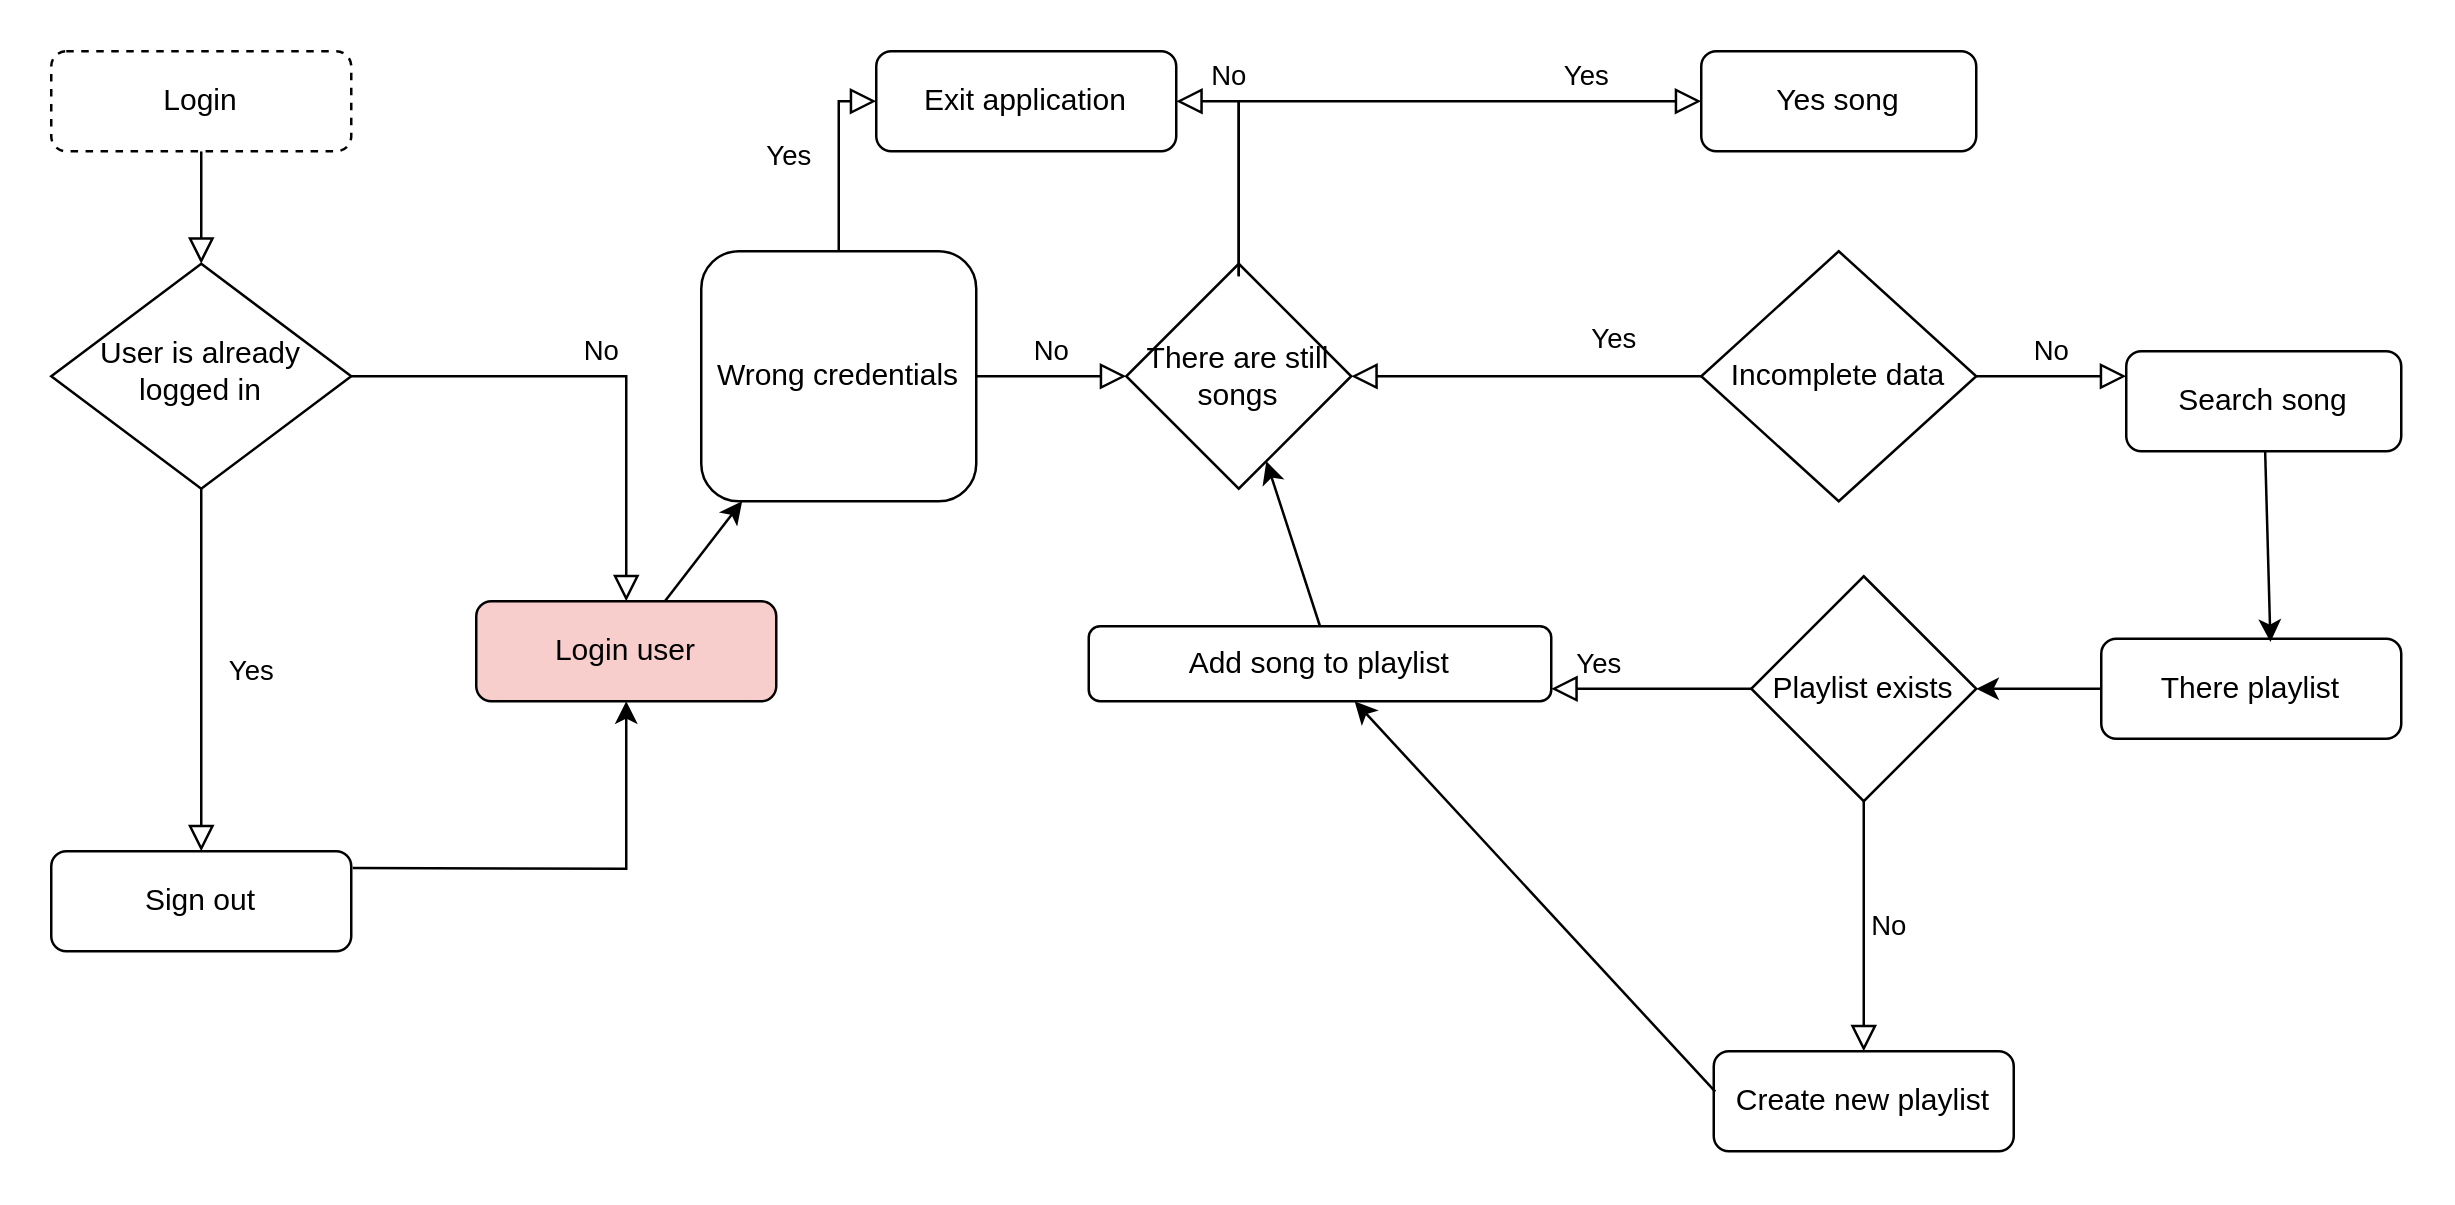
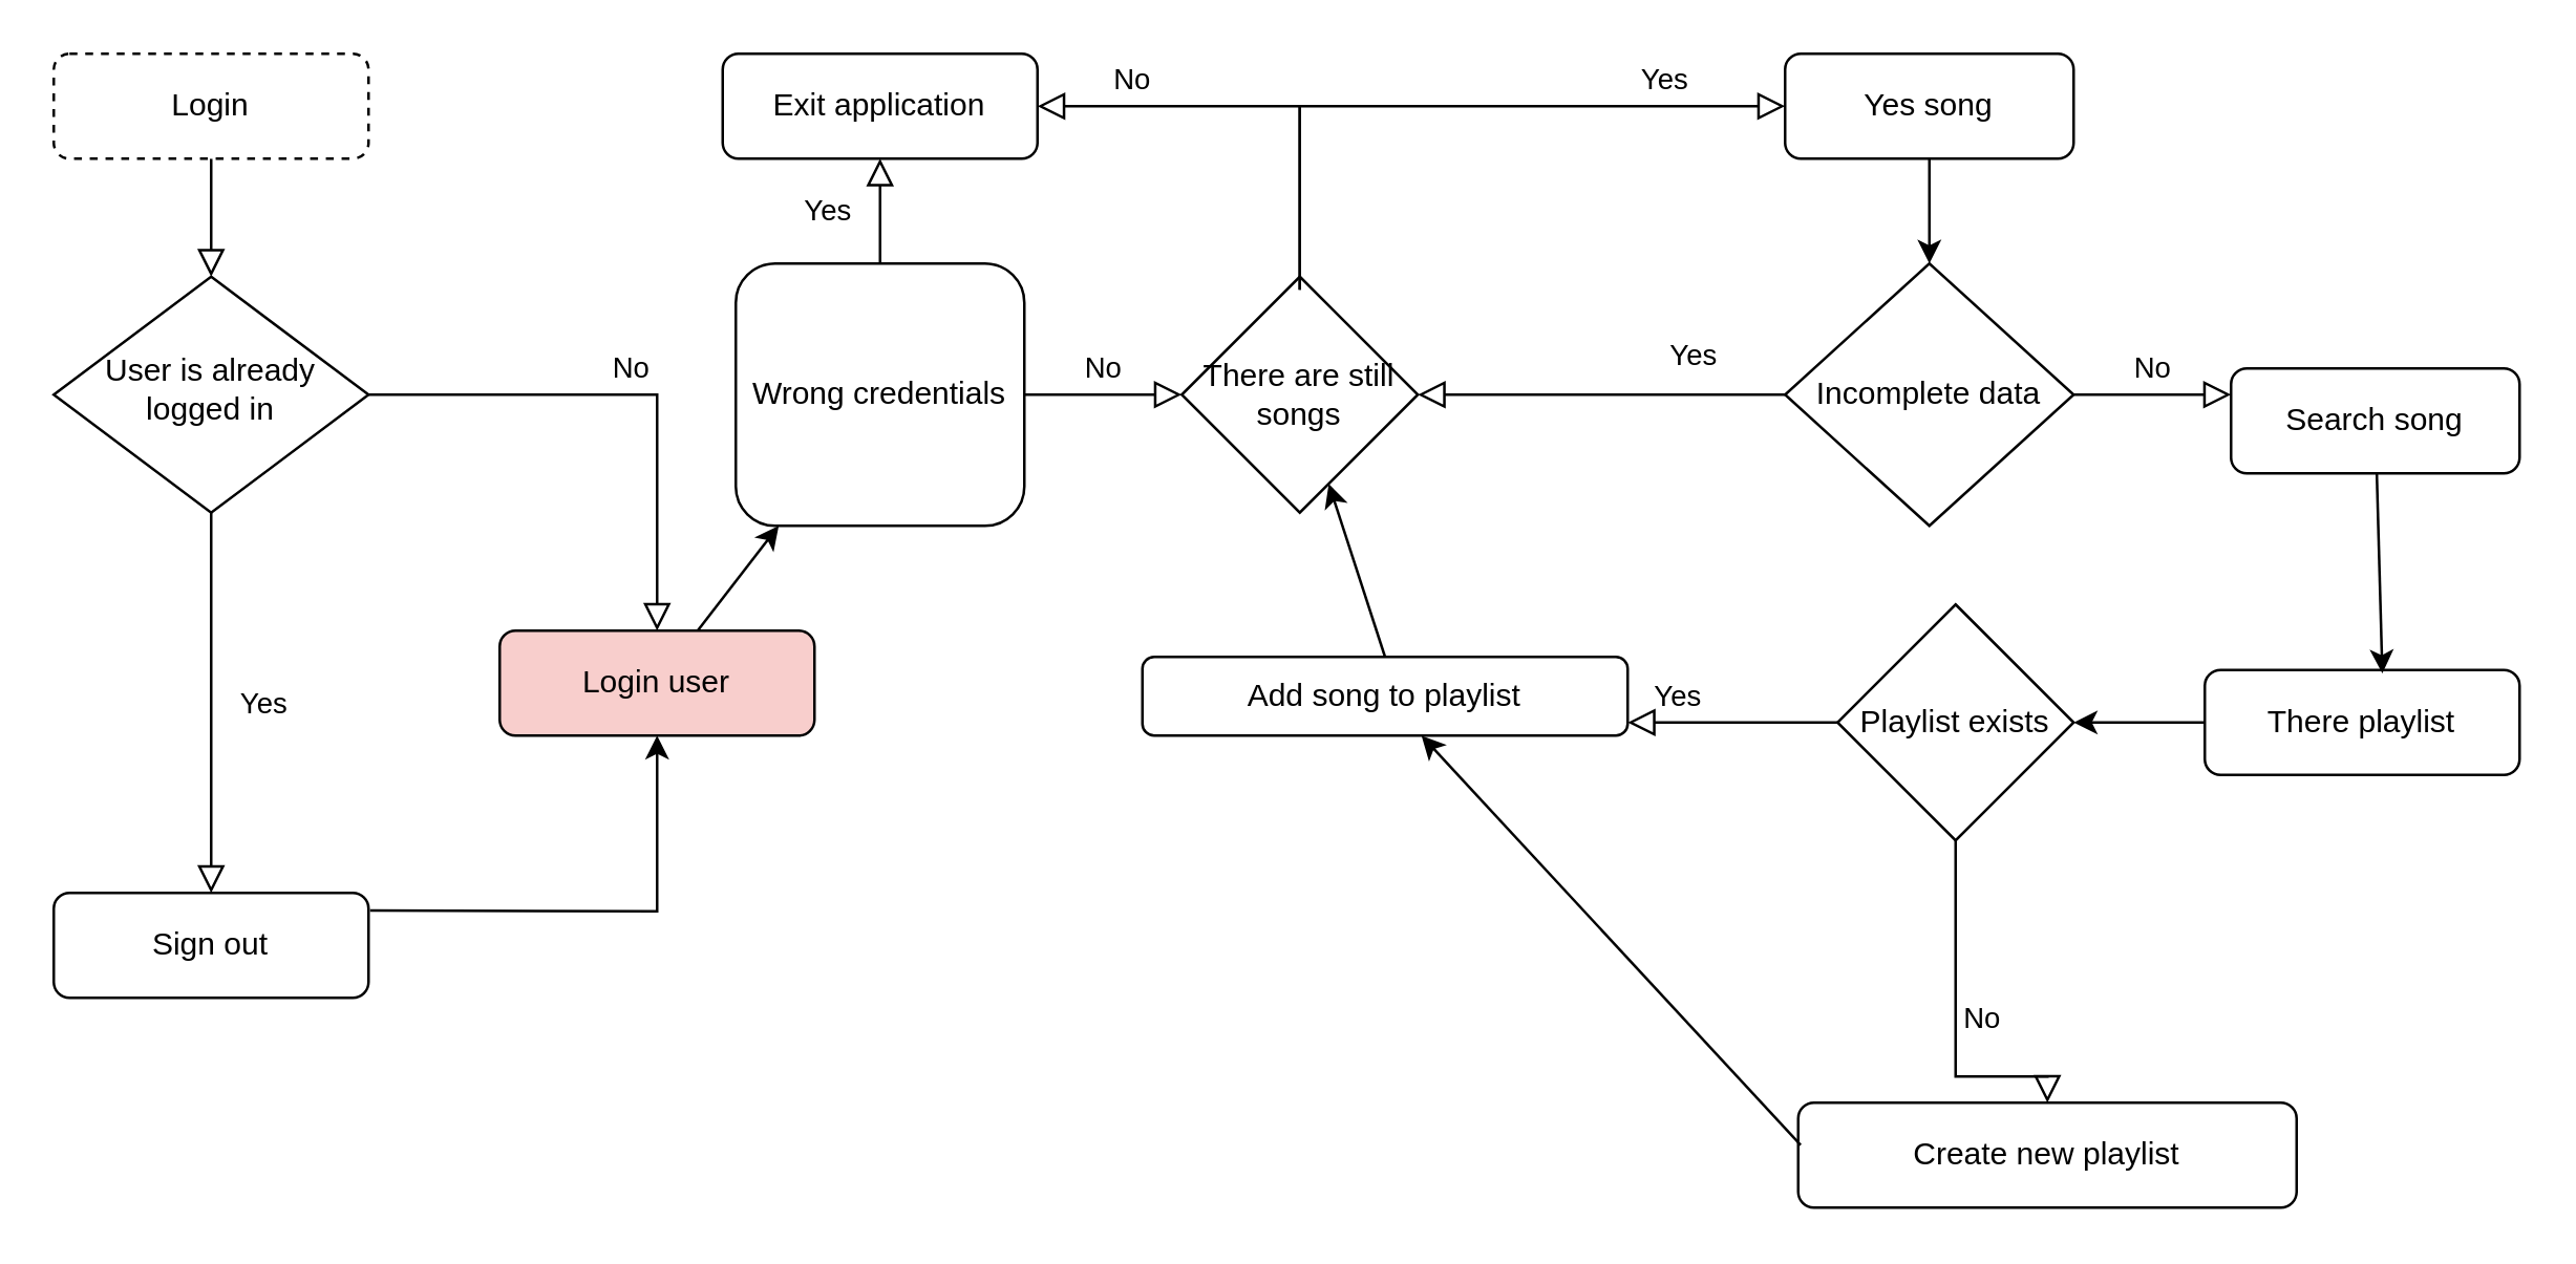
  <mxCell id="0" />
  <mxCell id="1" parent="0" />
  <mxCell id="2" value="" style="rounded=0;html=1;jettySize=auto;orthogonalLoop=1;fontSize=11;endArrow=block;endFill=0;endSize=8;strokeWidth=1;shadow=0;labelBackgroundColor=none;edgeStyle=orthogonalEdgeStyle;" parent="1" source="3" target="6" edge="1"><mxGeometry relative="1" as="geometry" /></mxCell>
  <mxCell id="3" value="Login" style="rounded=1;whiteSpace=wrap;html=1;fontSize=12;glass=0;strokeWidth=1;shadow=0;dashed=1;" parent="1" vertex="1"><mxGeometry x="20" y="20" width="120" height="40" as="geometry" /></mxCell>
  <mxCell id="4" value="Yes" style="rounded=0;html=1;jettySize=auto;orthogonalLoop=1;fontSize=11;endArrow=block;endFill=0;endSize=8;strokeWidth=1;shadow=0;labelBackgroundColor=none;edgeStyle=orthogonalEdgeStyle;entryX=0.5;entryY=0;entryDx=0;entryDy=0;" parent="1" source="6" target="8" edge="1"><mxGeometry y="20" relative="1" as="geometry"><mxPoint as="offset" /></mxGeometry></mxCell>
  <mxCell id="5" value="No" style="edgeStyle=orthogonalEdgeStyle;rounded=0;html=1;jettySize=auto;orthogonalLoop=1;fontSize=11;endArrow=block;endFill=0;endSize=8;strokeWidth=1;shadow=0;labelBackgroundColor=none;" parent="1" source="6" target="7" edge="1"><mxGeometry y="10" relative="1" as="geometry"><mxPoint as="offset" /><Array as="points"><mxPoint x="250" y="150" /></Array></mxGeometry></mxCell>
  <mxCell id="6" value="User is already logged in" style="rhombus;whiteSpace=wrap;html=1;shadow=0;fontFamily=Helvetica;fontSize=12;align=center;strokeWidth=1;spacing=6;spacingTop=-4;" parent="1" vertex="1"><mxGeometry x="20" y="105" width="120" height="90" as="geometry" /></mxCell>
  <mxCell id="7" value="Login user" style="rounded=1;whiteSpace=wrap;html=1;fontSize=12;glass=0;strokeWidth=1;shadow=0;fillColor=#f8cecc;" parent="1" vertex="1"><mxGeometry x="190" y="240" width="120" height="40" as="geometry" /></mxCell>
  <mxCell id="8" value="Sign out" style="rounded=1;whiteSpace=wrap;html=1;fontSize=12;glass=0;strokeWidth=1;shadow=0;" vertex="1" parent="1"><mxGeometry x="20" y="340" width="120" height="40" as="geometry" /></mxCell>
  <mxCell id="9" value="" style="endArrow=classic;html=1;rounded=0;exitX=1.005;exitY=0.168;exitDx=0;exitDy=0;exitPerimeter=0;entryX=0.5;entryY=1;entryDx=0;entryDy=0;" edge="1" parent="1" source="8" target="7"><mxGeometry width="50" height="50" relative="1" as="geometry"><mxPoint x="210" y="300" as="sourcePoint" /><mxPoint x="260" y="250" as="targetPoint" /><Array as="points"><mxPoint x="250" y="347" /></Array></mxGeometry></mxCell>
  <mxCell id="10" value="Search song" style="rounded=1;whiteSpace=wrap;html=1;" vertex="1" parent="1"><mxGeometry x="850" y="140" width="110" height="40" as="geometry" /></mxCell>
  <mxCell id="11" value="Wrong credentials" style="whiteSpace=wrap;html=1;rounded=1;" vertex="1" parent="1"><mxGeometry x="280" y="100" width="110" height="100" as="geometry" /></mxCell>
  <mxCell id="12" value="No" style="edgeStyle=orthogonalEdgeStyle;rounded=0;html=1;jettySize=auto;orthogonalLoop=1;fontSize=11;endArrow=block;endFill=0;endSize=8;strokeWidth=1;shadow=0;labelBackgroundColor=none;entryX=0;entryY=0.5;entryDx=0;entryDy=0;" edge="1" parent="1" source="11" target="31"><mxGeometry y="10" relative="1" as="geometry"><mxPoint as="offset" /><mxPoint x="400" y="179.97" as="sourcePoint" /><mxPoint x="470" y="160.029" as="targetPoint" /><Array as="points"><mxPoint x="450" y="150" /></Array></mxGeometry></mxCell>
  <mxCell id="13" value="" style="endArrow=classic;html=1;rounded=0;" edge="1" parent="1" source="7" target="11"><mxGeometry width="50" height="50" relative="1" as="geometry"><mxPoint x="330" y="280" as="sourcePoint" /><mxPoint x="380" y="230" as="targetPoint" /></mxGeometry></mxCell>
  <mxCell id="14" value="Incomplete data" style="rhombus;whiteSpace=wrap;html=1;" vertex="1" parent="1"><mxGeometry x="680" y="100" width="110" height="100" as="geometry" /></mxCell>
  <mxCell id="15" value="No" style="edgeStyle=orthogonalEdgeStyle;rounded=0;html=1;jettySize=auto;orthogonalLoop=1;fontSize=11;endArrow=block;endFill=0;endSize=8;strokeWidth=1;shadow=0;labelBackgroundColor=none;exitX=1;exitY=0.5;exitDx=0;exitDy=0;" edge="1" parent="1" source="14" target="10"><mxGeometry y="10" relative="1" as="geometry"><mxPoint as="offset" /><mxPoint x="730" y="150" as="sourcePoint" /><mxPoint x="825" y="240" as="targetPoint" /><Array as="points"><mxPoint x="820" y="150" /><mxPoint x="820" y="150" /></Array></mxGeometry></mxCell>
  <mxCell id="16" value="Yes" style="rounded=0;html=1;jettySize=auto;orthogonalLoop=1;fontSize=11;endArrow=block;endFill=0;endSize=8;strokeWidth=1;shadow=0;labelBackgroundColor=none;edgeStyle=orthogonalEdgeStyle;exitX=0;exitY=0.5;exitDx=0;exitDy=0;entryX=1;entryY=0.5;entryDx=0;entryDy=0;" edge="1" parent="1" source="14" target="31"><mxGeometry x="-0.5" y="-15" relative="1" as="geometry"><mxPoint as="offset" /><mxPoint x="745" y="100" as="sourcePoint" /><mxPoint x="755" y="60" as="targetPoint" /><Array as="points"><mxPoint x="680" y="150" /><mxPoint x="680" y="150" /></Array></mxGeometry></mxCell>
  <mxCell id="17" value="There playlist" style="rounded=1;whiteSpace=wrap;html=1;" vertex="1" parent="1"><mxGeometry x="840" y="255" width="120" height="40" as="geometry" /></mxCell>
  <mxCell id="18" value="" style="endArrow=classic;html=1;rounded=0;entryX=0.564;entryY=0.032;entryDx=0;entryDy=0;entryPerimeter=0;" edge="1" parent="1" source="10" target="17"><mxGeometry width="50" height="50" relative="1" as="geometry"><mxPoint x="780.183" y="280" as="sourcePoint" /><mxPoint x="810" y="250" as="targetPoint" /></mxGeometry></mxCell>
  <mxCell id="19" value="Playlist exists" style="rhombus;whiteSpace=wrap;html=1;" vertex="1" parent="1"><mxGeometry x="700" y="230" width="90" height="90" as="geometry" /></mxCell>
  <mxCell id="20" value="" style="endArrow=classic;html=1;rounded=0;exitX=0;exitY=0.5;exitDx=0;exitDy=0;" edge="1" parent="1" source="17" target="19"><mxGeometry width="50" height="50" relative="1" as="geometry"><mxPoint x="620" y="390" as="sourcePoint" /><mxPoint x="670" y="340" as="targetPoint" /></mxGeometry></mxCell>
  <mxCell id="21" value="Yes" style="rounded=0;html=1;jettySize=auto;orthogonalLoop=1;fontSize=11;endArrow=block;endFill=0;endSize=8;strokeWidth=1;shadow=0;labelBackgroundColor=none;edgeStyle=orthogonalEdgeStyle;exitX=0;exitY=0.5;exitDx=0;exitDy=0;" edge="1" parent="1" source="19" target="23"><mxGeometry x="0.53" y="-10" relative="1" as="geometry"><mxPoint as="offset" /><mxPoint x="475" y="450" as="sourcePoint" /><mxPoint x="370" y="330" as="targetPoint" /><Array as="points"><mxPoint x="620" y="275" /><mxPoint x="620" y="275" /></Array></mxGeometry></mxCell>
  <mxCell id="22" value="No" style="edgeStyle=orthogonalEdgeStyle;rounded=0;html=1;jettySize=auto;orthogonalLoop=1;fontSize=11;endArrow=block;endFill=0;endSize=8;strokeWidth=1;shadow=0;labelBackgroundColor=none;exitX=0.5;exitY=1;exitDx=0;exitDy=0;entryX=0.5;entryY=0;entryDx=0;entryDy=0;" edge="1" parent="1" source="19" target="24"><mxGeometry y="10" relative="1" as="geometry"><mxPoint as="offset" /><mxPoint x="780" y="450" as="sourcePoint" /><mxPoint x="735" y="390" as="targetPoint" /><Array as="points"><mxPoint x="745" y="410" /></Array></mxGeometry></mxCell>
  <mxCell id="23" value="Add song to playlist" style="rounded=1;whiteSpace=wrap;html=1;" vertex="1" parent="1"><mxGeometry x="435" y="250" width="185" height="30" as="geometry" /></mxCell>
- <mxCell id="24" value="Create new playlist" style="rounded=1;whiteSpace=wrap;html=1;" vertex="1" parent="1"><mxGeometry x="685" y="420" width="120" height="40" as="geometry" /></mxCell>
+ <mxCell id="24" value="Create new playlist" style="rounded=1;whiteSpace=wrap;html=1;" vertex="1" parent="1"><mxGeometry x="685" y="420" width="190" height="40" as="geometry" /></mxCell>
  <mxCell id="25" value="" style="endArrow=classic;html=1;rounded=0;exitX=0.005;exitY=0.404;exitDx=0;exitDy=0;exitPerimeter=0;" edge="1" parent="1" source="24" target="23"><mxGeometry width="50" height="50" relative="1" as="geometry"><mxPoint x="580" y="390" as="sourcePoint" /><mxPoint x="550" y="410" as="targetPoint" /></mxGeometry></mxCell>
  <mxCell id="26" value="" style="endArrow=classic;html=1;rounded=0;exitX=0.5;exitY=0;exitDx=0;exitDy=0;" edge="1" parent="1" source="23" target="31"><mxGeometry width="50" height="50" relative="1" as="geometry"><mxPoint x="450" y="380" as="sourcePoint" /><mxPoint x="490" y="390" as="targetPoint" /></mxGeometry></mxCell>
- <mxCell id="27" value="Exit application" style="rounded=1;whiteSpace=wrap;html=1;" vertex="1" parent="1"><mxGeometry x="350" y="20" width="120" height="40" as="geometry" /></mxCell>
+ <mxCell id="27" value="Exit application" style="rounded=1;whiteSpace=wrap;html=1;" vertex="1" parent="1"><mxGeometry x="275" y="20" width="120" height="40" as="geometry" /></mxCell>
  <mxCell id="28" value="Yes" style="rounded=0;html=1;jettySize=auto;orthogonalLoop=1;fontSize=11;endArrow=block;endFill=0;endSize=8;strokeWidth=1;shadow=0;labelBackgroundColor=none;edgeStyle=orthogonalEdgeStyle;exitX=0.5;exitY=0;exitDx=0;exitDy=0;" edge="1" parent="1" source="11" target="27"><mxGeometry y="20" relative="1" as="geometry"><mxPoint as="offset" /><mxPoint x="90" y="260" as="sourcePoint" /><mxPoint x="90" y="350" as="targetPoint" /><Array as="points"><mxPoint x="335" y="80" /><mxPoint x="335" y="80" /></Array></mxGeometry></mxCell>
  <mxCell id="29" value="Yes song" style="rounded=1;whiteSpace=wrap;html=1;" vertex="1" parent="1"><mxGeometry x="680" y="20" width="110" height="40" as="geometry" /></mxCell>
+ <mxCell id="30" value="" style="endArrow=classic;html=1;rounded=0;exitX=0.5;exitY=1;exitDx=0;exitDy=0;entryX=0.5;entryY=0;entryDx=0;entryDy=0;" edge="1" parent="1" source="29" target="14"><mxGeometry width="50" height="50" relative="1" as="geometry"><mxPoint x="580" y="300" as="sourcePoint" /><mxPoint x="630" y="250" as="targetPoint" /></mxGeometry></mxCell>
  <mxCell id="31" value="There are still songs" style="rhombus;whiteSpace=wrap;html=1;" vertex="1" parent="1"><mxGeometry x="450" y="105" width="90" height="90" as="geometry" /></mxCell>
  <mxCell id="32" value="Yes" style="rounded=0;html=1;jettySize=auto;orthogonalLoop=1;fontSize=11;endArrow=block;endFill=0;endSize=8;strokeWidth=1;shadow=0;labelBackgroundColor=none;edgeStyle=orthogonalEdgeStyle;" edge="1" parent="1" target="29"><mxGeometry x="0.638" y="10" relative="1" as="geometry"><mxPoint as="offset" /><mxPoint x="495" y="110" as="sourcePoint" /><mxPoint x="90" y="350" as="targetPoint" /><Array as="points"><mxPoint x="495" y="40" /></Array></mxGeometry></mxCell>
  <mxCell id="33" value="No" style="edgeStyle=orthogonalEdgeStyle;rounded=0;html=1;jettySize=auto;orthogonalLoop=1;fontSize=11;endArrow=block;endFill=0;endSize=8;strokeWidth=1;shadow=0;labelBackgroundColor=none;entryX=1;entryY=0.5;entryDx=0;entryDy=0;exitX=0.5;exitY=0;exitDx=0;exitDy=0;" edge="1" parent="1" source="31" target="27"><mxGeometry x="0.588" y="-10" relative="1" as="geometry"><mxPoint as="offset" /><mxPoint x="495" y="120" as="sourcePoint" /><mxPoint x="260" y="250" as="targetPoint" /><Array as="points"><mxPoint x="495" y="110" /><mxPoint x="495" y="40" /></Array></mxGeometry></mxCell>
